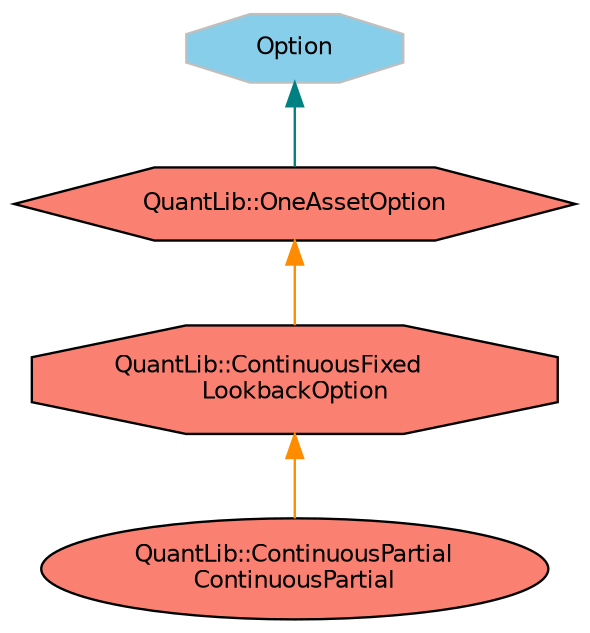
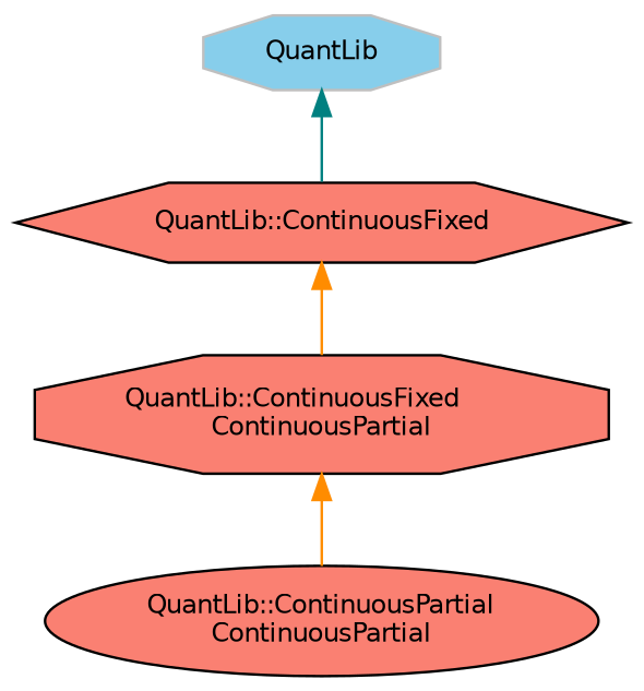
  digraph {
    node [color=black fillcolor=salmon fontname=Helvetica fontsize=10 shape=octagon style=filled]
    edge [color=darkorange dir=back fontname=Helvetica fontsize=10 labelfontname=Helvetica labelfontsize=10 style=solid]
-   n1 [fontcolor=black height=0.2 label="QuantLib::ContinuousFixed\lLookbackOption" width=0.4]
+   n1 [fontcolor=black height=0.2 label="QuantLib::ContinuousFixed\lContinuousPartial" width=0.4]
    n2 [height=0.2 label="QuantLib::ContinuousPartial\lContinuousPartial" shape=ellipse width=0.4]
-   n3 [height=0.2 label="QuantLib::OneAssetOption" shape=hexagon width=0.4]
-   n4 [color=grey75 fillcolor=skyblue height=0.2 label=Option width=0.4]
+   n3 [height=0.2 label="QuantLib::ContinuousFixed" shape=hexagon width=0.4]
+   n4 [color=grey75 fillcolor=skyblue height=0.2 label=QuantLib width=0.4]
    n1 -> n2
    n3 -> n1
    n4 -> n3 [color=teal]
  }
